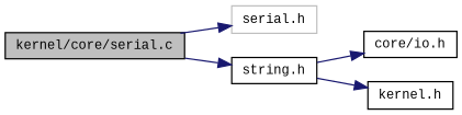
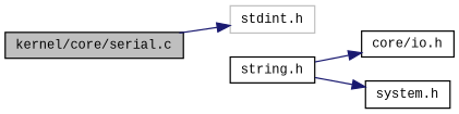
  digraph {
    fontname="Liberation Mono"
    rankdir=LR
    node [color=black fillcolor=white fontname="Liberation Mono" fontsize=10 shape=record style=filled]
    edge [color=midnightblue fontname="Liberation Mono" fontsize=10 labelfontname=Helvetica labelfontsize=10 style=solid]
    n1 [fillcolor=grey75 fontcolor=black height=0.2 label="kernel/core/serial.c" width=0.4]
-   n2 [color=grey75 height=0.2 label="serial.h" width=0.4]
+   n2 [color=grey75 height=0.2 label="stdint.h" width=0.4]
    n3 [height=0.2 label="string.h" width=0.4]
    n4 [height=0.2 label="core/io.h" width=0.4]
-   n5 [height=0.2 label="kernel.h" width=0.4]
+   n5 [height=0.2 label="system.h" width=0.4]
    n1 -> n2
-   n1 -> n3
    n3 -> n4
    n3 -> n5
  }
